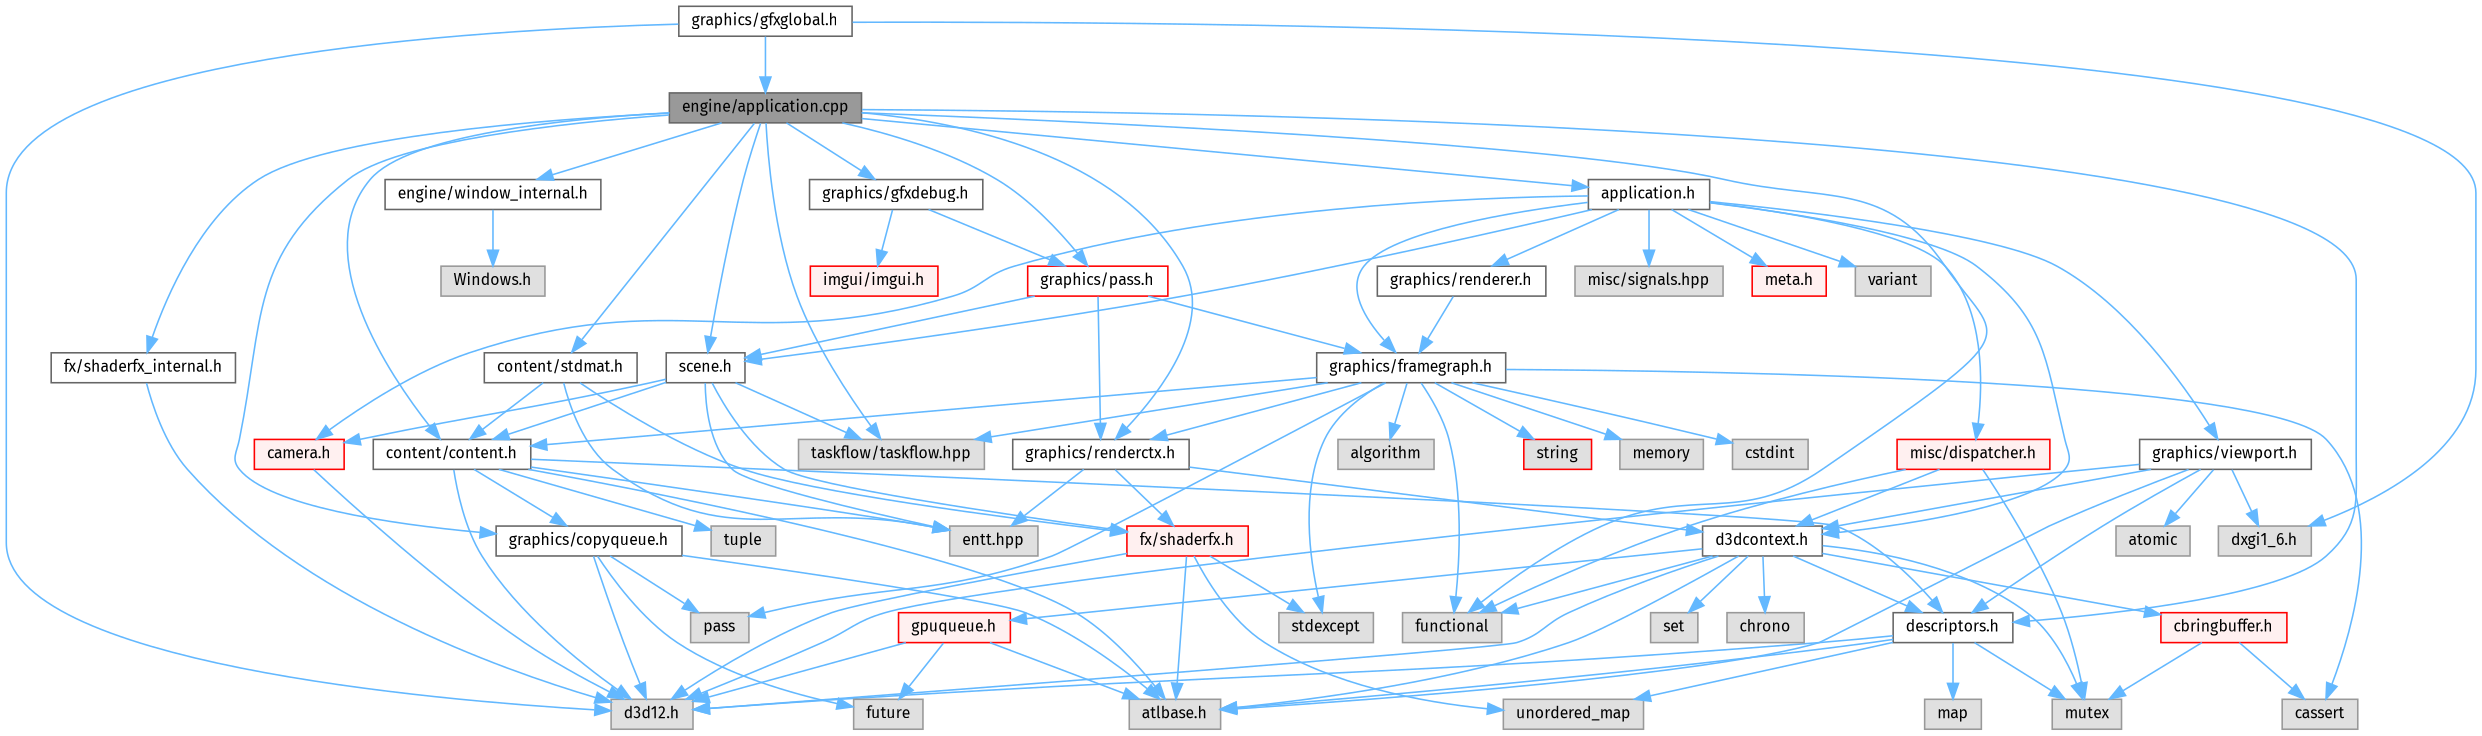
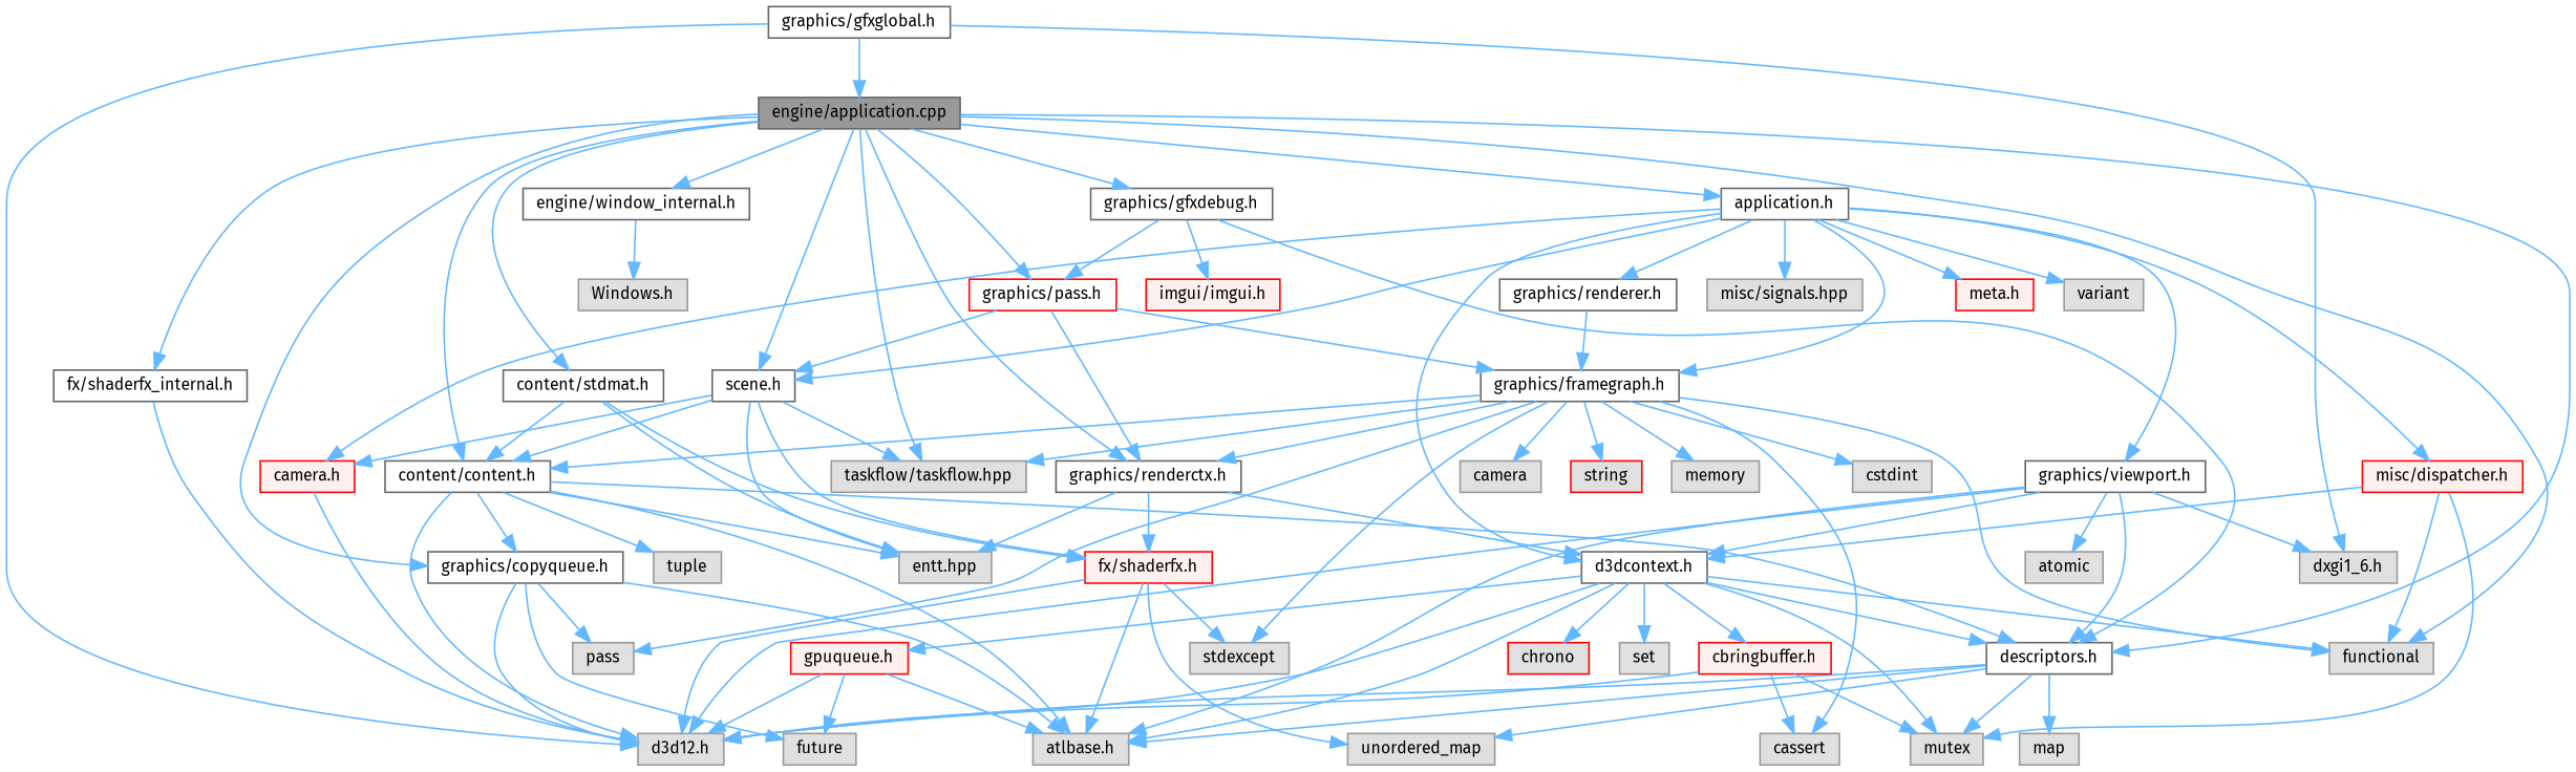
  digraph {
    fontname="Fira Sans"
    node [color=grey60 fillcolor="#E0E0E0" fontname="Fira Sans" fontsize=10 shape=box style=filled]
    edge [color=steelblue1 fontname="Fira Sans" fontsize=10 labelfontname=Helvetica labelfontsize=10 style=solid]
    n1 [color=gray40 fillcolor=grey60 fontcolor=black height=0.2 label="engine/application.cpp" width=0.4]
    n2 [color=grey40 fillcolor=white height=0.2 label="application.h" width=0.4]
    n3 [color=grey40 fillcolor=white height=0.2 label="descriptors.h" width=0.4]
    n4 [height=0.2 label=functional width=0.4]
    n5 [color=grey40 fillcolor=white height=0.2 label="content/content.h" width=0.4]
    n6 [color=grey40 fillcolor=white height=0.2 label="graphics/copyqueue.h" width=0.4]
    n7 [color=grey40 fillcolor=white height=0.2 label="graphics/renderctx.h" width=0.4]
    n8 [height=0.2 label="taskflow/taskflow.hpp" width=0.4]
    n9 [color=grey40 fillcolor=white height=0.2 label="scene.h" width=0.4]
    n10 [color=grey40 fillcolor=white height=0.2 label="engine/window_internal.h" width=0.4]
    n11 [color=grey40 fillcolor=white height=0.2 label="fx/shaderfx_internal.h" width=0.4]
    n12 [color=grey40 fillcolor=white height=0.2 label="content/stdmat.h" width=0.4]
    n13 [color=red fillcolor=white height=0.2 label="graphics/pass.h" width=0.4]
    n14 [color=grey40 fillcolor=white height=0.2 label="graphics/gfxdebug.h" width=0.4]
    n15 [height=0.2 label=variant width=0.4]
    n16 [color=grey40 fillcolor=white height=0.2 label="graphics/viewport.h" width=0.4]
    n17 [color=grey40 fillcolor=white height=0.2 label="d3dcontext.h" width=0.4]
    n18 [color=grey40 fillcolor=white height=0.2 label="graphics/framegraph.h" width=0.4]
    n19 [color=grey40 fillcolor=white height=0.2 label="graphics/renderer.h" width=0.4]
    n20 [color=red fillcolor="#FFF0F0" height=0.2 label="camera.h" width=0.4]
    n21 [height=0.2 label="misc/signals.hpp" width=0.4]
    n22 [color=red fillcolor="#FFF0F0" height=0.2 label="misc/dispatcher.h" width=0.4]
    n23 [color=red fillcolor="#FFF0F0" height=0.2 label="meta.h" width=0.4]
    n24 [height=0.2 label="d3d12.h" width=0.4]
    n25 [height=0.2 label="atlbase.h" width=0.4]
    n26 [height=0.2 label=map width=0.4]
    n27 [height=0.2 label=mutex width=0.4]
    n28 [height=0.2 label=unordered_map width=0.4]
    n29 [height=0.2 label=tuple width=0.4]
    n30 [height=0.2 label="entt.hpp" width=0.4]
    n31 [height=0.2 label=future width=0.4]
    n32 [height=0.2 label=pass width=0.4]
    n33 [color=red fillcolor="#FFF0F0" height=0.2 label="fx/shaderfx.h" width=0.4]
    n34 [height=0.2 label="Windows.h" width=0.4]
    n35 [color=grey40 fillcolor=white height=0.2 label="graphics/gfxglobal.h" width=0.4]
    n36 [height=0.2 label="dxgi1_6.h" width=0.4]
    n37 [color=red fillcolor="#FFF0F0" height=0.2 label="imgui/imgui.h" width=0.4]
    n38 [height=0.2 label=atomic width=0.4]
-   n39 [height=0.2 label=chrono width=0.4]
+   n39 [color=red height=0.2 label=chrono width=0.4]
    n40 [height=0.2 label=set width=0.4]
    n41 [color=red fillcolor="#FFF0F0" height=0.2 label="gpuqueue.h" width=0.4]
    n42 [color=red fillcolor="#FFF0F0" height=0.2 label="cbringbuffer.h" width=0.4]
    n43 [height=0.2 label=cassert width=0.4]
    n44 [color=red height=0.2 label=string width=0.4]
    n45 [height=0.2 label=memory width=0.4]
    n46 [height=0.2 label=stdexcept width=0.4]
    n47 [height=0.2 label=cstdint width=0.4]
-   n48 [height=0.2 label=algorithm width=0.4]
+   n48 [height=0.2 label=camera width=0.4]
    n1 -> n2
    n1 -> n3
    n1 -> n4
    n1 -> n5
    n1 -> n6
    n1 -> n7
    n1 -> n8
    n1 -> n9
    n1 -> n10
    n1 -> n11
    n1 -> n12
    n1 -> n13
    n1 -> n14
    n2 -> n9
    n2 -> n15
    n2 -> n16
    n2 -> n17
    n2 -> n18
    n2 -> n19
    n2 -> n20
    n2 -> n21
    n2 -> n22
    n2 -> n23
    n3 -> n24
    n3 -> n25
    n3 -> n26
    n3 -> n27
    n3 -> n28
    n5 -> n3
    n5 -> n6
    n5 -> n24
    n5 -> n25
    n5 -> n29
    n5 -> n30
    n6 -> n24
    n6 -> n25
    n6 -> n31
    n6 -> n32
    n7 -> n17
    n7 -> n30
    n7 -> n33
    n9 -> n5
    n9 -> n8
    n9 -> n20
    n9 -> n30
    n9 -> n33
    n10 -> n34
    n11 -> n24
    n12 -> n5
    n12 -> n30
    n12 -> n33
    n13 -> n7
    n13 -> n9
    n13 -> n18
+   n14 -> n3
    n14 -> n13
    n14 -> n37
    n16 -> n3
    n16 -> n17
    n16 -> n24
    n16 -> n25
    n16 -> n36
    n16 -> n38
    n17 -> n3
    n17 -> n4
    n17 -> n24
    n17 -> n25
    n17 -> n27
    n17 -> n39
    n17 -> n40
    n17 -> n41
    n17 -> n42
    n18 -> n4
    n18 -> n5
    n18 -> n7
    n18 -> n8
    n18 -> n32
    n18 -> n43
    n18 -> n44
    n18 -> n45
    n18 -> n46
    n18 -> n47
    n18 -> n48
    n19 -> n18
    n20 -> n24
    n22 -> n4
    n22 -> n17
    n22 -> n27
    n33 -> n24
    n33 -> n25
    n33 -> n28
    n33 -> n46
    n35 -> n1
    n35 -> n24
    n35 -> n36
    n41 -> n24
    n41 -> n25
    n41 -> n31
+   n42 -> n24
    n42 -> n27
    n42 -> n43
  }
